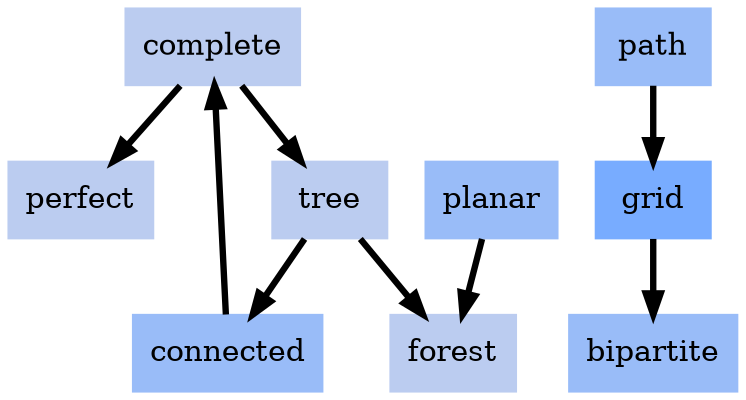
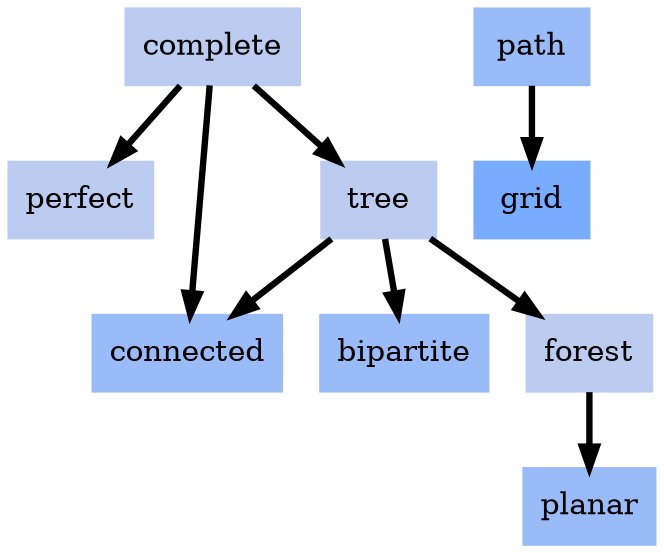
  digraph {
    node [color="#bbccf0" shape=box style=filled]
    edge [decorate=true lblstyle="above, sloped" penwidth=3.0 weight=100]
    n1 [label=perfect]
    n2 [label=complete]
    n3 [color="#99bcf8" label=connected]
    n4 [label=tree]
    n5 [color="#99bcf8" label=bipartite]
    n6 [color="#78acff" label=grid]
    n7 [color="#99bcf8" label=planar]
    n8 [label=forest]
    n9 [color="#99bcf8" label=path]
    n2 -> n1
-   n3 -> n2
+   n2 -> n3
    n2 -> n4
    n4 -> n3
    n4 -> n8
-   n6 -> n5
-   n7 -> n8
+   n4 -> n5
+   n8 -> n7
    n9 -> n6
  }
